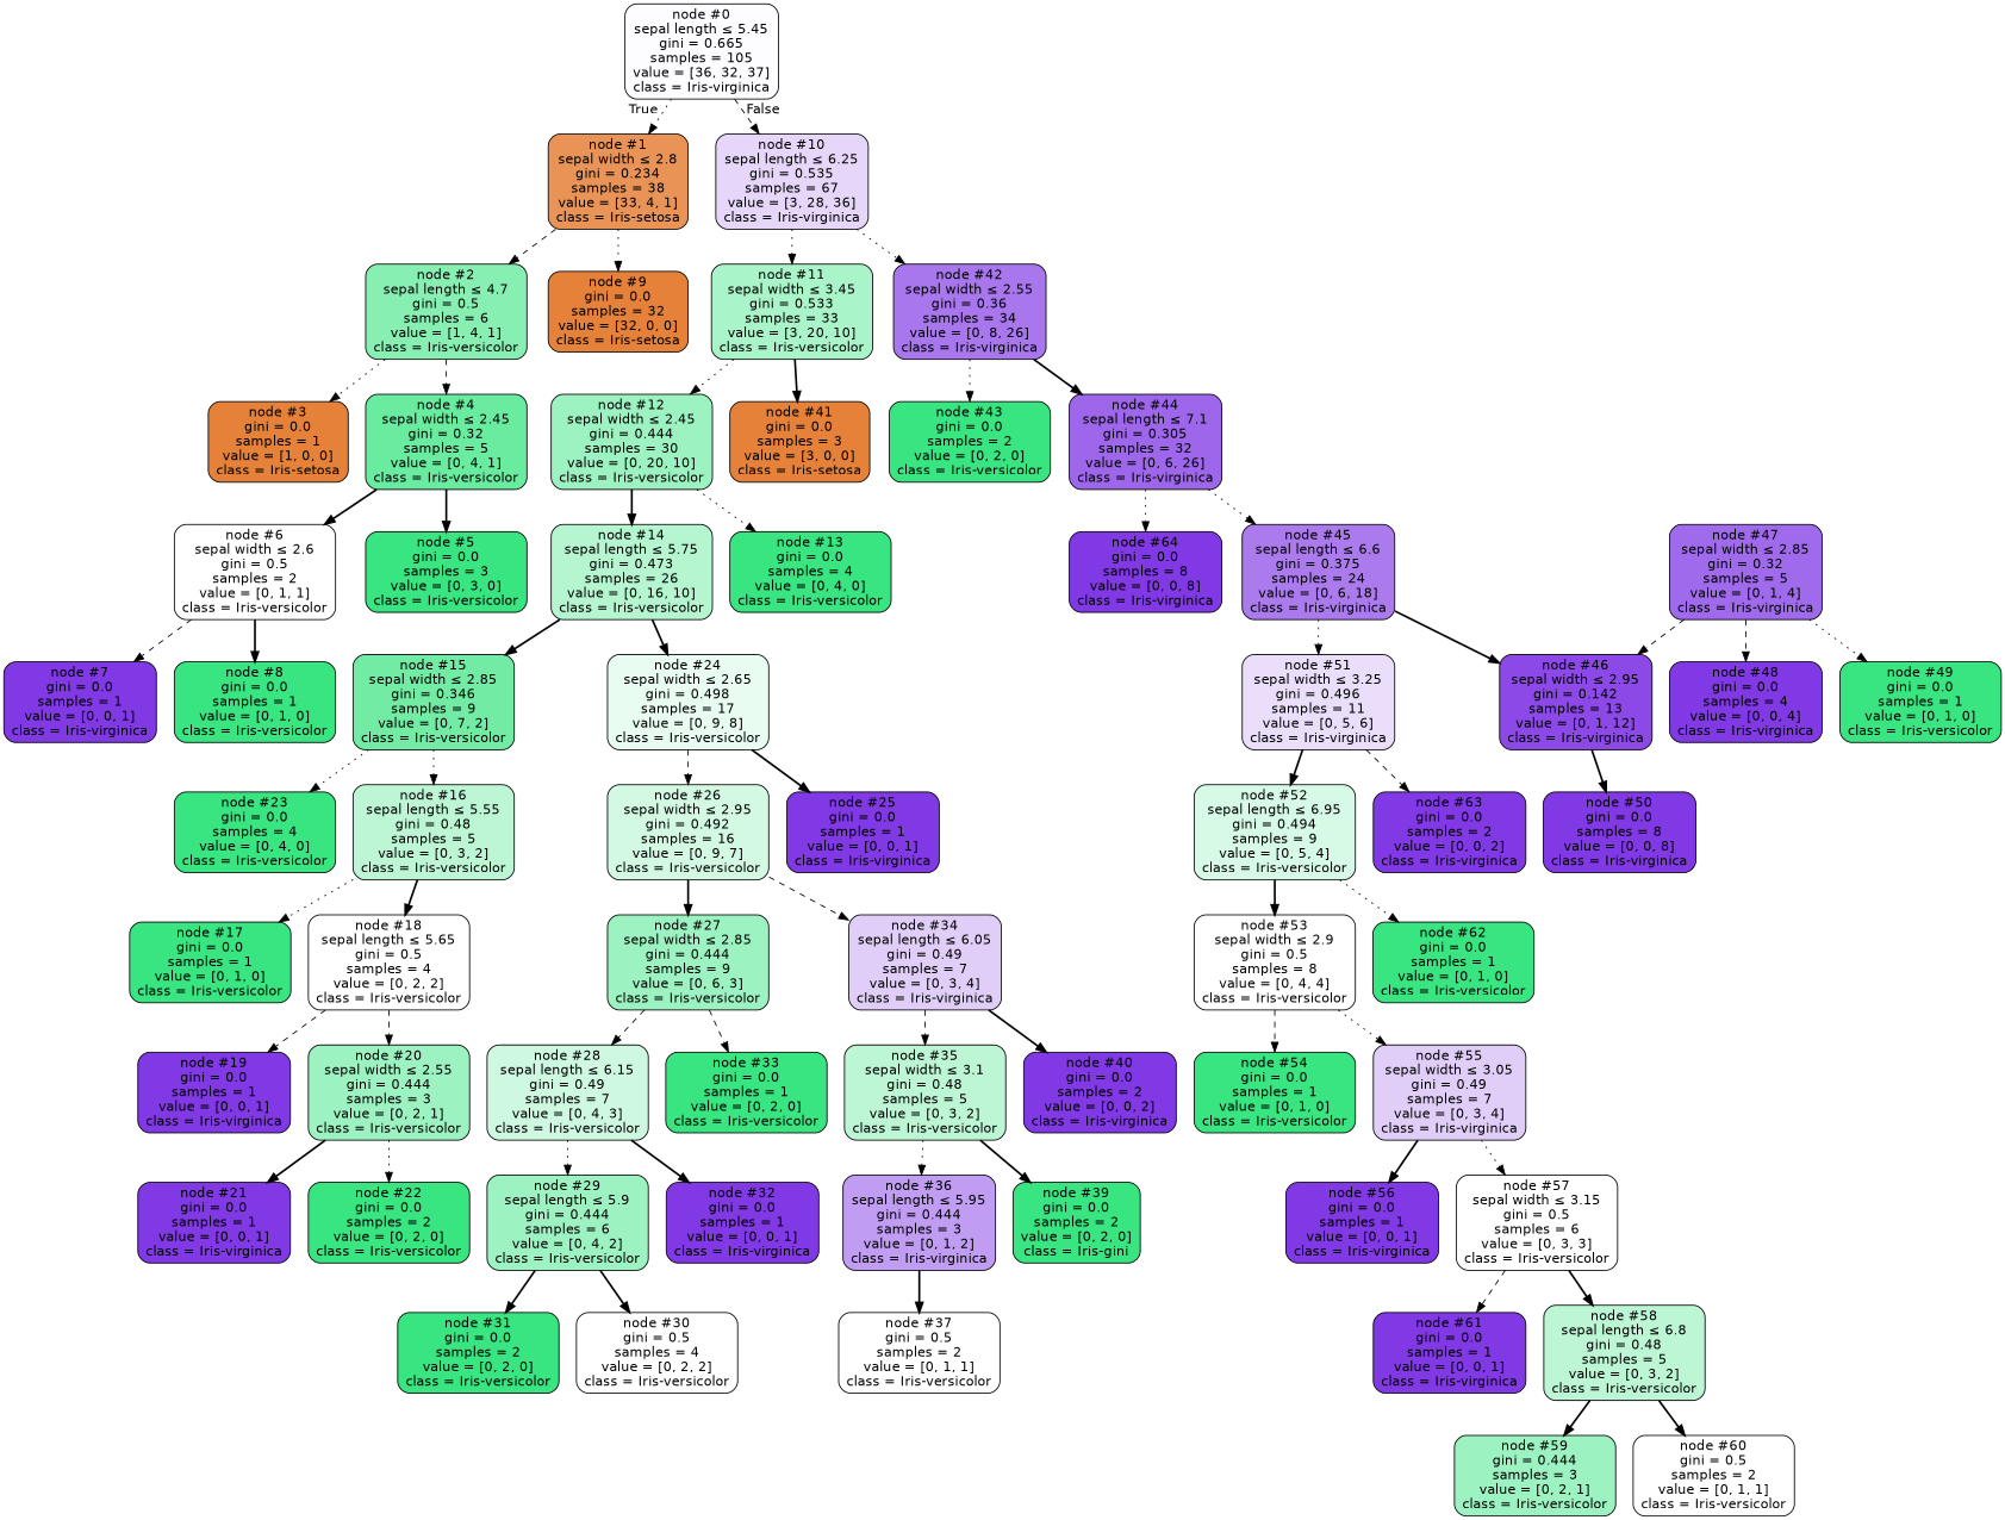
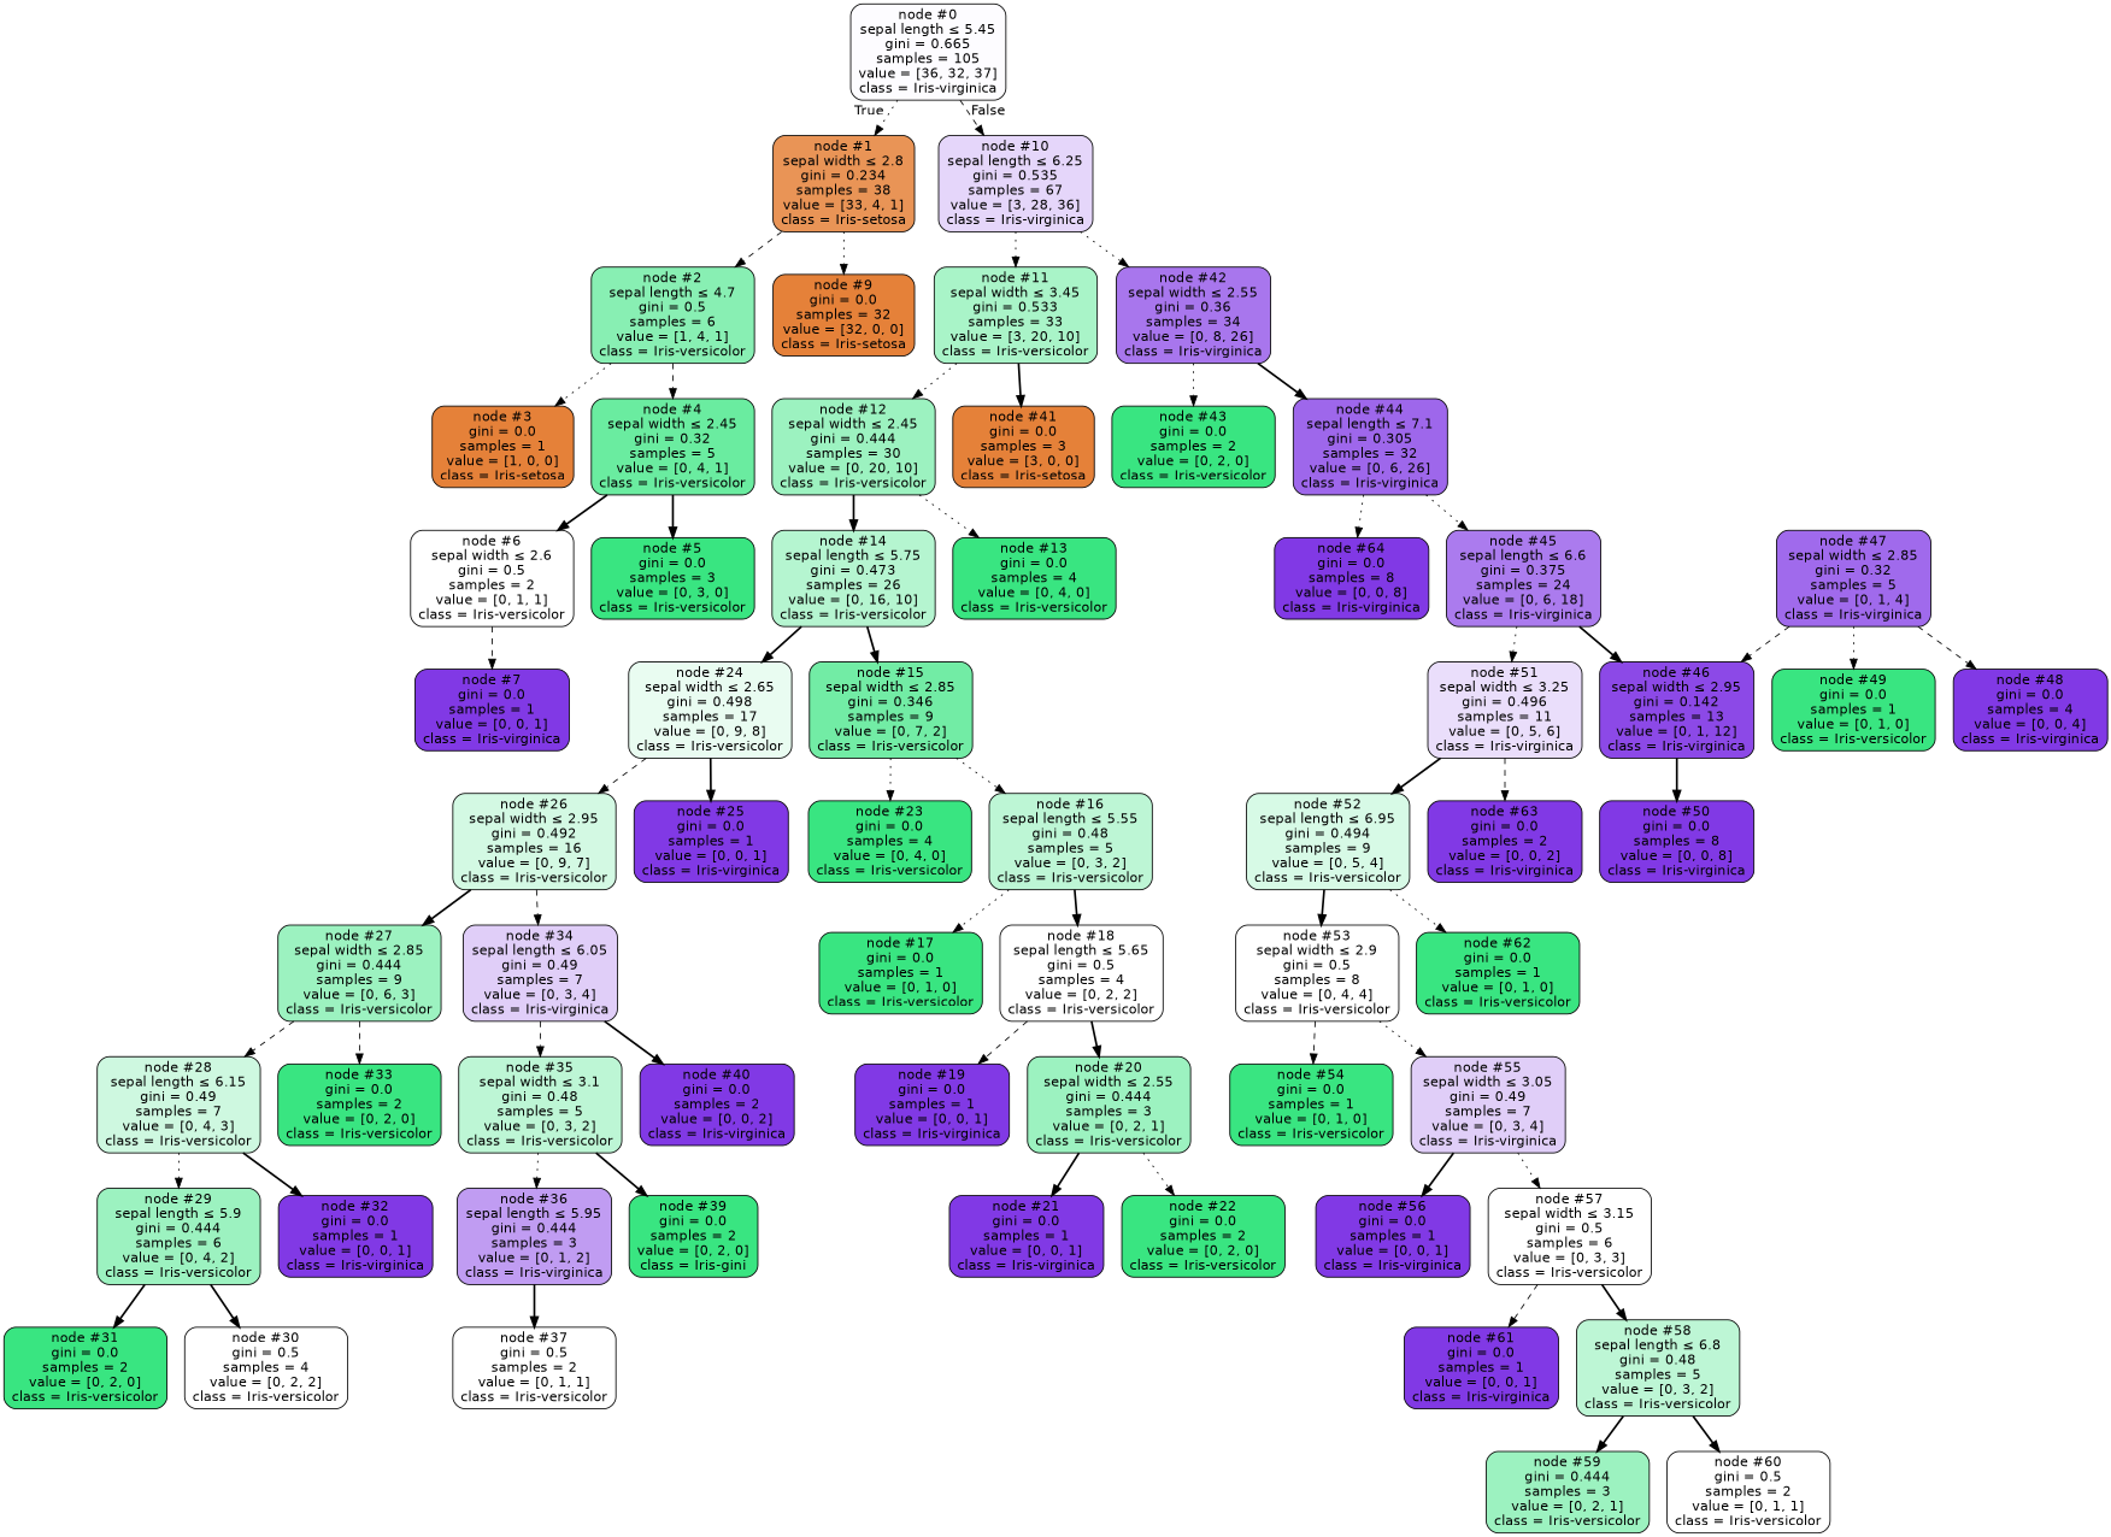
  digraph {
    node [color=black fillcolor="#39e581" fontname=helvetica shape=box style="filled, rounded"]
    edge [fontname=helvetica style=bold]
    n1 [fillcolor="#fdfcff" label=<node &#35;0<br/>sepal length &le; 5.45<br/>gini = 0.665<br/>samples = 105<br/>value = [36, 32, 37]<br/>class = Iris-virginica>]
    n2 [fillcolor="#e99456" label=<node &#35;1<br/>sepal width &le; 2.8<br/>gini = 0.234<br/>samples = 38<br/>value = [33, 4, 1]<br/>class = Iris-setosa>]
    n3 [fillcolor="#e5d6fa" label=<node &#35;10<br/>sepal length &le; 6.25<br/>gini = 0.535<br/>samples = 67<br/>value = [3, 28, 36]<br/>class = Iris-virginica>]
    n4 [fillcolor="#88efb3" label=<node &#35;2<br/>sepal length &le; 4.7<br/>gini = 0.5<br/>samples = 6<br/>value = [1, 4, 1]<br/>class = Iris-versicolor>]
    n5 [fillcolor="#e58139" label=<node &#35;9<br/>gini = 0.0<br/>samples = 32<br/>value = [32, 0, 0]<br/>class = Iris-setosa>]
    n6 [fillcolor="#a9f4c8" label=<node &#35;11<br/>sepal width &le; 3.45<br/>gini = 0.533<br/>samples = 33<br/>value = [3, 20, 10]<br/>class = Iris-versicolor>]
    n7 [fillcolor="#a876ed" label=<node &#35;42<br/>sepal width &le; 2.55<br/>gini = 0.36<br/>samples = 34<br/>value = [0, 8, 26]<br/>class = Iris-virginica>]
    n8 [fillcolor="#e58139" label=<node &#35;3<br/>gini = 0.0<br/>samples = 1<br/>value = [1, 0, 0]<br/>class = Iris-setosa>]
    n9 [fillcolor="#6aeca0" label=<node &#35;4<br/>sepal width &le; 2.45<br/>gini = 0.32<br/>samples = 5<br/>value = [0, 4, 1]<br/>class = Iris-versicolor>]
    n10 [label=<node &#35;5<br/>gini = 0.0<br/>samples = 3<br/>value = [0, 3, 0]<br/>class = Iris-versicolor>]
    n11 [fillcolor="#ffffff" label=<node &#35;6<br/>sepal width &le; 2.6<br/>gini = 0.5<br/>samples = 2<br/>value = [0, 1, 1]<br/>class = Iris-versicolor>]
    n12 [fillcolor="#8139e5" label=<node &#35;7<br/>gini = 0.0<br/>samples = 1<br/>value = [0, 0, 1]<br/>class = Iris-virginica>]
-   n13 [label=<node &#35;8<br/>gini = 0.0<br/>samples = 1<br/>value = [0, 1, 0]<br/>class = Iris-versicolor>]
    n14 [fillcolor="#9cf2c0" label=<node &#35;12<br/>sepal width &le; 2.45<br/>gini = 0.444<br/>samples = 30<br/>value = [0, 20, 10]<br/>class = Iris-versicolor>]
    n15 [fillcolor="#e58139" label=<node &#35;41<br/>gini = 0.0<br/>samples = 3<br/>value = [3, 0, 0]<br/>class = Iris-setosa>]
    n16 [label=<node &#35;43<br/>gini = 0.0<br/>samples = 2<br/>value = [0, 2, 0]<br/>class = Iris-versicolor>]
    n17 [fillcolor="#9e67eb" label=<node &#35;44<br/>sepal length &le; 7.1<br/>gini = 0.305<br/>samples = 32<br/>value = [0, 6, 26]<br/>class = Iris-virginica>]
    n18 [label=<node &#35;13<br/>gini = 0.0<br/>samples = 4<br/>value = [0, 4, 0]<br/>class = Iris-versicolor>]
    n19 [fillcolor="#b5f5d0" label=<node &#35;14<br/>sepal length &le; 5.75<br/>gini = 0.473<br/>samples = 26<br/>value = [0, 16, 10]<br/>class = Iris-versicolor>]
    n20 [fillcolor="#72eca5" label=<node &#35;15<br/>sepal width &le; 2.85<br/>gini = 0.346<br/>samples = 9<br/>value = [0, 7, 2]<br/>class = Iris-versicolor>]
    n21 [fillcolor="#e9fcf1" label=<node &#35;24<br/>sepal width &le; 2.65<br/>gini = 0.498<br/>samples = 17<br/>value = [0, 9, 8]<br/>class = Iris-versicolor>]
    n22 [fillcolor="#bdf6d5" label=<node &#35;16<br/>sepal length &le; 5.55<br/>gini = 0.48<br/>samples = 5<br/>value = [0, 3, 2]<br/>class = Iris-versicolor>]
    n23 [label=<node &#35;23<br/>gini = 0.0<br/>samples = 4<br/>value = [0, 4, 0]<br/>class = Iris-versicolor>]
    n24 [fillcolor="#8139e5" label=<node &#35;25<br/>gini = 0.0<br/>samples = 1<br/>value = [0, 0, 1]<br/>class = Iris-virginica>]
    n25 [fillcolor="#d3f9e3" label=<node &#35;26<br/>sepal width &le; 2.95<br/>gini = 0.492<br/>samples = 16<br/>value = [0, 9, 7]<br/>class = Iris-versicolor>]
    n26 [label=<node &#35;17<br/>gini = 0.0<br/>samples = 1<br/>value = [0, 1, 0]<br/>class = Iris-versicolor>]
    n27 [fillcolor="#ffffff" label=<node &#35;18<br/>sepal length &le; 5.65<br/>gini = 0.5<br/>samples = 4<br/>value = [0, 2, 2]<br/>class = Iris-versicolor>]
    n28 [fillcolor="#8139e5" label=<node &#35;19<br/>gini = 0.0<br/>samples = 1<br/>value = [0, 0, 1]<br/>class = Iris-virginica>]
    n29 [fillcolor="#9cf2c0" label=<node &#35;20<br/>sepal width &le; 2.55<br/>gini = 0.444<br/>samples = 3<br/>value = [0, 2, 1]<br/>class = Iris-versicolor>]
    n30 [fillcolor="#8139e5" label=<node &#35;21<br/>gini = 0.0<br/>samples = 1<br/>value = [0, 0, 1]<br/>class = Iris-virginica>]
    n31 [label=<node &#35;22<br/>gini = 0.0<br/>samples = 2<br/>value = [0, 2, 0]<br/>class = Iris-versicolor>]
    n32 [fillcolor="#9cf2c0" label=<node &#35;27<br/>sepal width &le; 2.85<br/>gini = 0.444<br/>samples = 9<br/>value = [0, 6, 3]<br/>class = Iris-versicolor>]
    n33 [fillcolor="#e0cef8" label=<node &#35;34<br/>sepal length &le; 6.05<br/>gini = 0.49<br/>samples = 7<br/>value = [0, 3, 4]<br/>class = Iris-virginica>]
    n34 [fillcolor="#cef8e0" label=<node &#35;28<br/>sepal length &le; 6.15<br/>gini = 0.49<br/>samples = 7<br/>value = [0, 4, 3]<br/>class = Iris-versicolor>]
-   n35 [label=<node &#35;33<br/>gini = 0.0<br/>samples = 1<br/>value = [0, 2, 0]<br/>class = Iris-versicolor>]
+   n35 [label=<node &#35;33<br/>gini = 0.0<br/>samples = 2<br/>value = [0, 2, 0]<br/>class = Iris-versicolor>]
    n36 [fillcolor="#bdf6d5" label=<node &#35;35<br/>sepal width &le; 3.1<br/>gini = 0.48<br/>samples = 5<br/>value = [0, 3, 2]<br/>class = Iris-versicolor>]
    n37 [fillcolor="#8139e5" label=<node &#35;40<br/>gini = 0.0<br/>samples = 2<br/>value = [0, 0, 2]<br/>class = Iris-virginica>]
    n38 [fillcolor="#9cf2c0" label=<node &#35;29<br/>sepal length &le; 5.9<br/>gini = 0.444<br/>samples = 6<br/>value = [0, 4, 2]<br/>class = Iris-versicolor>]
    n39 [fillcolor="#8139e5" label=<node &#35;32<br/>gini = 0.0<br/>samples = 1<br/>value = [0, 0, 1]<br/>class = Iris-virginica>]
    n40 [fillcolor="#ffffff" label=<node &#35;30<br/>gini = 0.5<br/>samples = 4<br/>value = [0, 2, 2]<br/>class = Iris-versicolor>]
    n41 [label=<node &#35;31<br/>gini = 0.0<br/>samples = 2<br/>value = [0, 2, 0]<br/>class = Iris-versicolor>]
    n42 [fillcolor="#c09cf2" label=<node &#35;36<br/>sepal length &le; 5.95<br/>gini = 0.444<br/>samples = 3<br/>value = [0, 1, 2]<br/>class = Iris-virginica>]
    n43 [label=<node &#35;39<br/>gini = 0.0<br/>samples = 2<br/>value = [0, 2, 0]<br/>class = Iris-gini>]
    n44 [fillcolor="#ffffff" label=<node &#35;37<br/>gini = 0.5<br/>samples = 2<br/>value = [0, 1, 1]<br/>class = Iris-versicolor>]
    n45 [fillcolor="#ab7bee" label=<node &#35;45<br/>sepal length &le; 6.6<br/>gini = 0.375<br/>samples = 24<br/>value = [0, 6, 18]<br/>class = Iris-virginica>]
    n46 [fillcolor="#8139e5" label=<node &#35;64<br/>gini = 0.0<br/>samples = 8<br/>value = [0, 0, 8]<br/>class = Iris-virginica>]
    n47 [fillcolor="#8c49e7" label=<node &#35;46<br/>sepal width &le; 2.95<br/>gini = 0.142<br/>samples = 13<br/>value = [0, 1, 12]<br/>class = Iris-virginica>]
    n48 [fillcolor="#eadefb" label=<node &#35;51<br/>sepal width &le; 3.25<br/>gini = 0.496<br/>samples = 11<br/>value = [0, 5, 6]<br/>class = Iris-virginica>]
    n49 [fillcolor="#8139e5" label=<node &#35;50<br/>gini = 0.0<br/>samples = 8<br/>value = [0, 0, 8]<br/>class = Iris-virginica>]
    n50 [fillcolor="#d7fae6" label=<node &#35;52<br/>sepal length &le; 6.95<br/>gini = 0.494<br/>samples = 9<br/>value = [0, 5, 4]<br/>class = Iris-versicolor>]
    n51 [fillcolor="#8139e5" label=<node &#35;63<br/>gini = 0.0<br/>samples = 2<br/>value = [0, 0, 2]<br/>class = Iris-virginica>]
    n52 [fillcolor="#a06aec" label=<node &#35;47<br/>sepal width &le; 2.85<br/>gini = 0.32<br/>samples = 5<br/>value = [0, 1, 4]<br/>class = Iris-virginica>]
    n53 [fillcolor="#8139e5" label=<node &#35;48<br/>gini = 0.0<br/>samples = 4<br/>value = [0, 0, 4]<br/>class = Iris-virginica>]
    n54 [label=<node &#35;49<br/>gini = 0.0<br/>samples = 1<br/>value = [0, 1, 0]<br/>class = Iris-versicolor>]
    n55 [fillcolor="#ffffff" label=<node &#35;53<br/>sepal width &le; 2.9<br/>gini = 0.5<br/>samples = 8<br/>value = [0, 4, 4]<br/>class = Iris-versicolor>]
    n56 [label=<node &#35;62<br/>gini = 0.0<br/>samples = 1<br/>value = [0, 1, 0]<br/>class = Iris-versicolor>]
    n57 [label=<node &#35;54<br/>gini = 0.0<br/>samples = 1<br/>value = [0, 1, 0]<br/>class = Iris-versicolor>]
    n58 [fillcolor="#e0cef8" label=<node &#35;55<br/>sepal width &le; 3.05<br/>gini = 0.49<br/>samples = 7<br/>value = [0, 3, 4]<br/>class = Iris-virginica>]
    n59 [fillcolor="#8139e5" label=<node &#35;56<br/>gini = 0.0<br/>samples = 1<br/>value = [0, 0, 1]<br/>class = Iris-virginica>]
    n60 [fillcolor="#ffffff" label=<node &#35;57<br/>sepal width &le; 3.15<br/>gini = 0.5<br/>samples = 6<br/>value = [0, 3, 3]<br/>class = Iris-versicolor>]
    n61 [fillcolor="#bdf6d5" label=<node &#35;58<br/>sepal length &le; 6.8<br/>gini = 0.48<br/>samples = 5<br/>value = [0, 3, 2]<br/>class = Iris-versicolor>]
    n62 [fillcolor="#8139e5" label=<node &#35;61<br/>gini = 0.0<br/>samples = 1<br/>value = [0, 0, 1]<br/>class = Iris-virginica>]
    n63 [fillcolor="#9cf2c0" label=<node &#35;59<br/>gini = 0.444<br/>samples = 3<br/>value = [0, 2, 1]<br/>class = Iris-versicolor>]
    n64 [fillcolor="#ffffff" label=<node &#35;60<br/>gini = 0.5<br/>samples = 2<br/>value = [0, 1, 1]<br/>class = Iris-versicolor>]
    n1 -> n2 [headlabel=True labelangle=45 labeldistance=2.5 style=dotted]
    n1 -> n3 [headlabel=False labelangle=-45 labeldistance=2.5 style=dashed]
    n2 -> n4 [style=dashed]
    n2 -> n5 [style=dotted]
    n3 -> n6 [style=dotted]
    n3 -> n7 [style=dotted]
    n4 -> n8 [style=dotted]
    n4 -> n9 [style=dashed]
    n6 -> n14 [style=dotted]
    n6 -> n15
    n7 -> n16 [style=dotted]
    n7 -> n17
    n9 -> n10
    n9 -> n11
    n11 -> n12 [style=dashed]
-   n11 -> n13
    n14 -> n18 [style=dotted]
    n14 -> n19
    n17 -> n45 [style=dotted]
    n17 -> n46 [style=dotted]
    n19 -> n20
    n19 -> n21
    n20 -> n22 [style=dotted]
    n20 -> n23 [style=dotted]
    n21 -> n24
    n21 -> n25 [style=dashed]
    n22 -> n26 [style=dotted]
    n22 -> n27
    n25 -> n32
    n25 -> n33 [style=dashed]
    n27 -> n28 [style=dashed]
-   n27 -> n29 [style=dashed]
+   n27 -> n29
    n29 -> n30
    n29 -> n31 [style=dotted]
    n32 -> n34 [style=dashed]
    n32 -> n35 [style=dashed]
    n33 -> n36 [style=dashed]
    n33 -> n37
    n34 -> n38 [style=dotted]
    n34 -> n39
    n36 -> n42 [style=dotted]
    n36 -> n43
    n38 -> n40
    n38 -> n41
    n42 -> n44
    n45 -> n47
    n45 -> n48 [style=dotted]
    n47 -> n49
    n48 -> n50
    n48 -> n51 [style=dashed]
    n50 -> n55
    n50 -> n56 [style=dotted]
    n52 -> n47 [style=dashed]
    n52 -> n53 [style=dashed]
    n52 -> n54 [style=dotted]
    n55 -> n57 [style=dashed]
    n55 -> n58 [style=dotted]
    n58 -> n59
    n58 -> n60 [style=dotted]
    n60 -> n61
    n60 -> n62 [style=dashed]
    n61 -> n63
    n61 -> n64
  }
